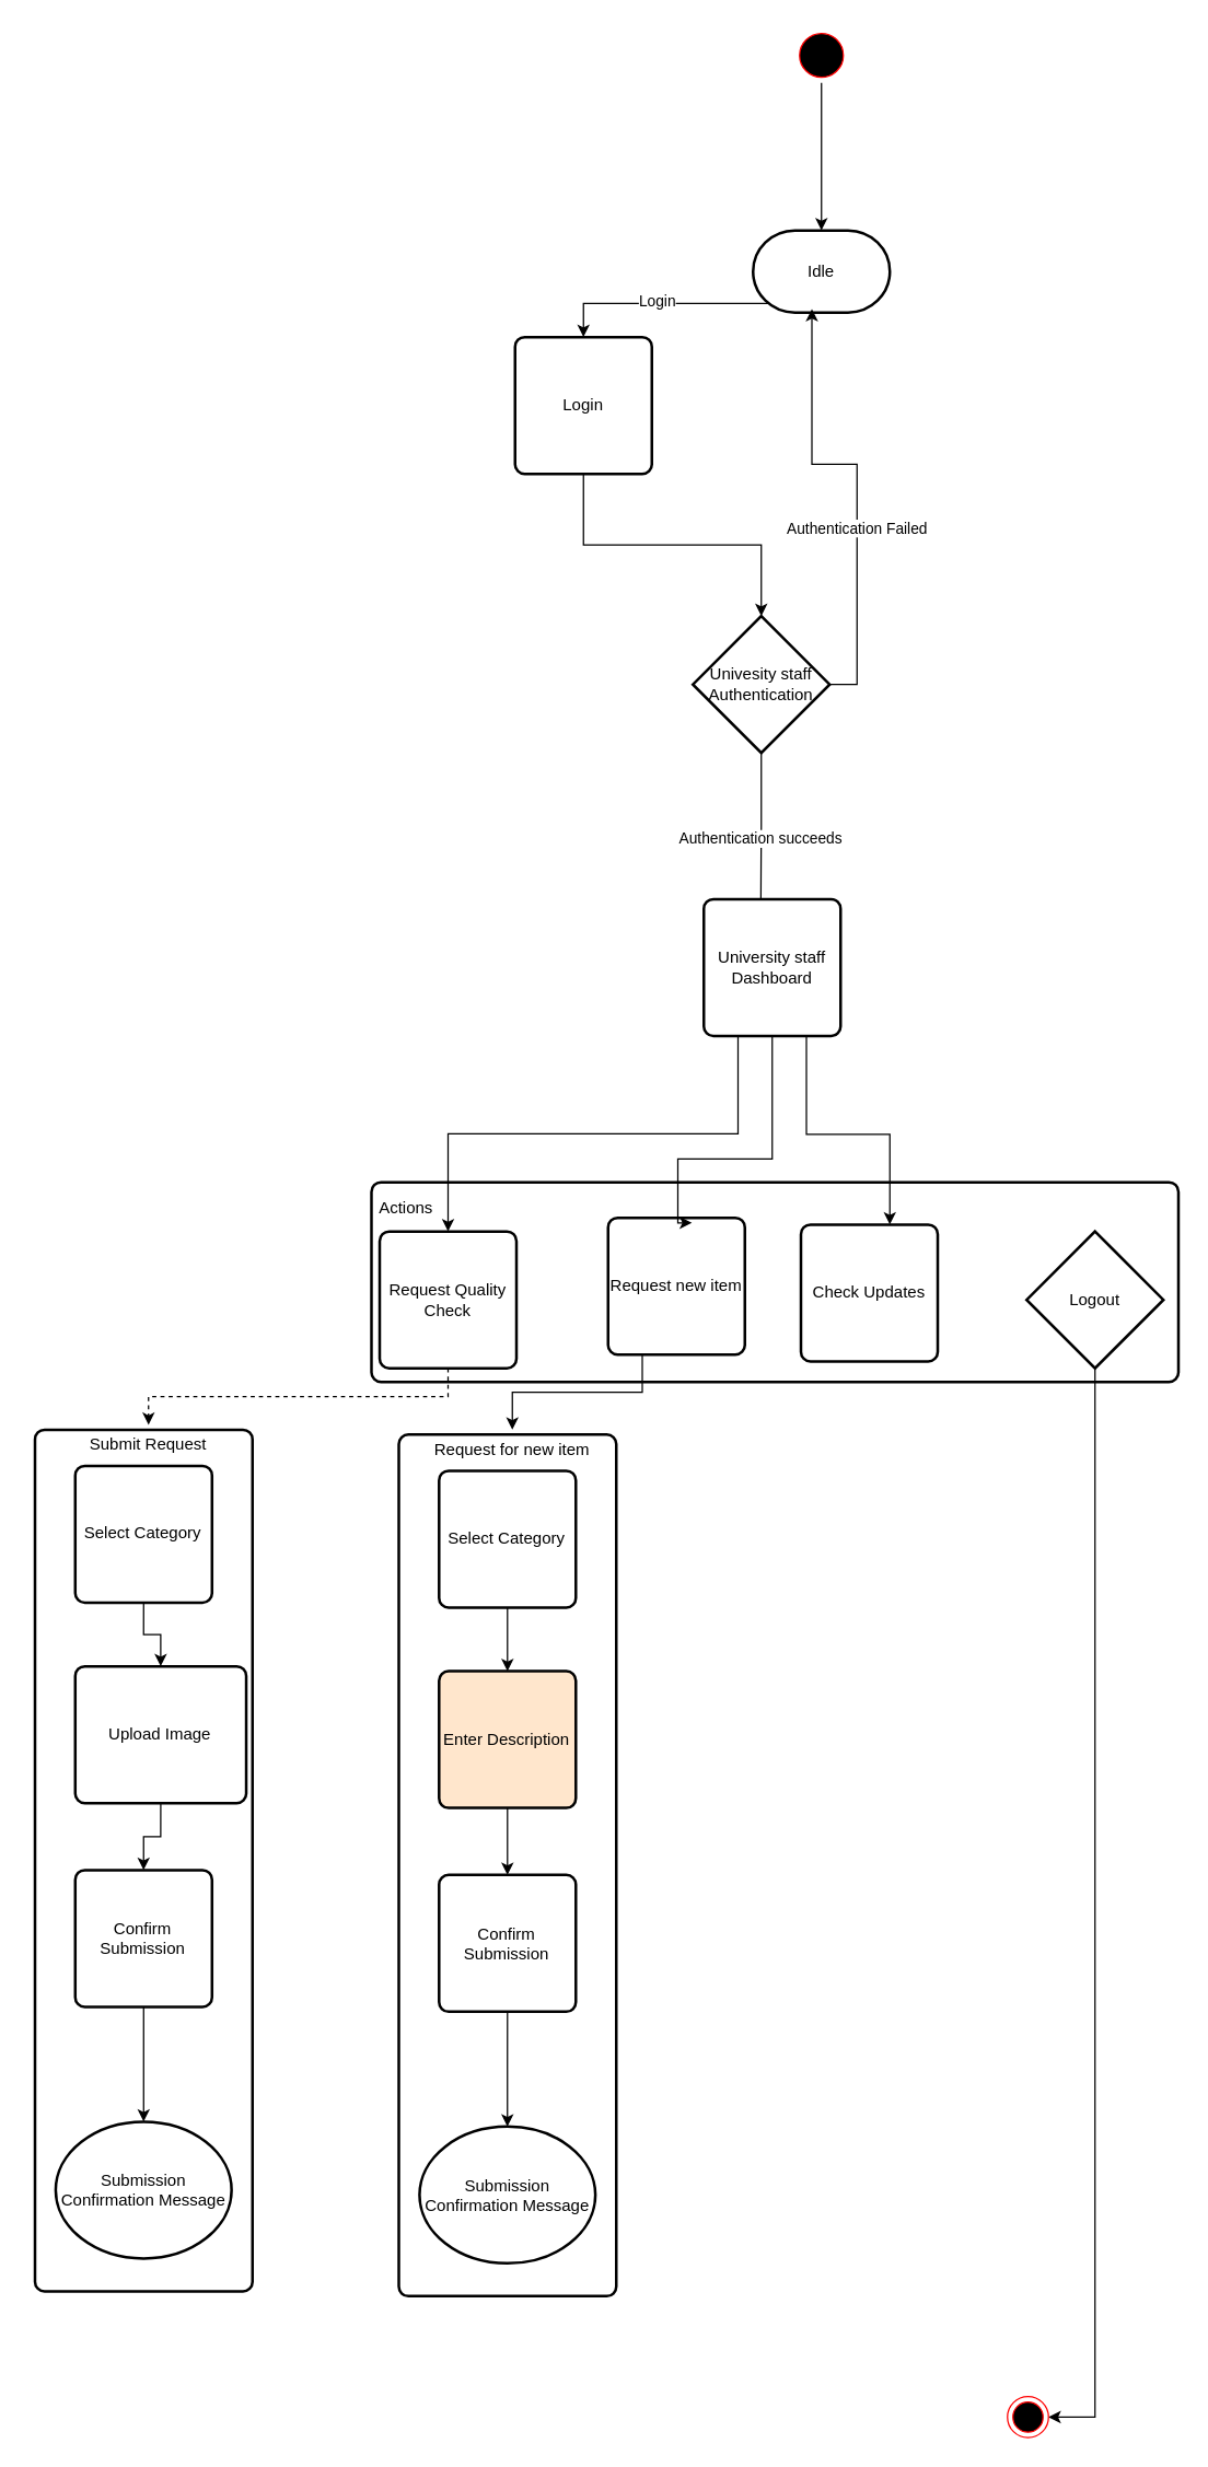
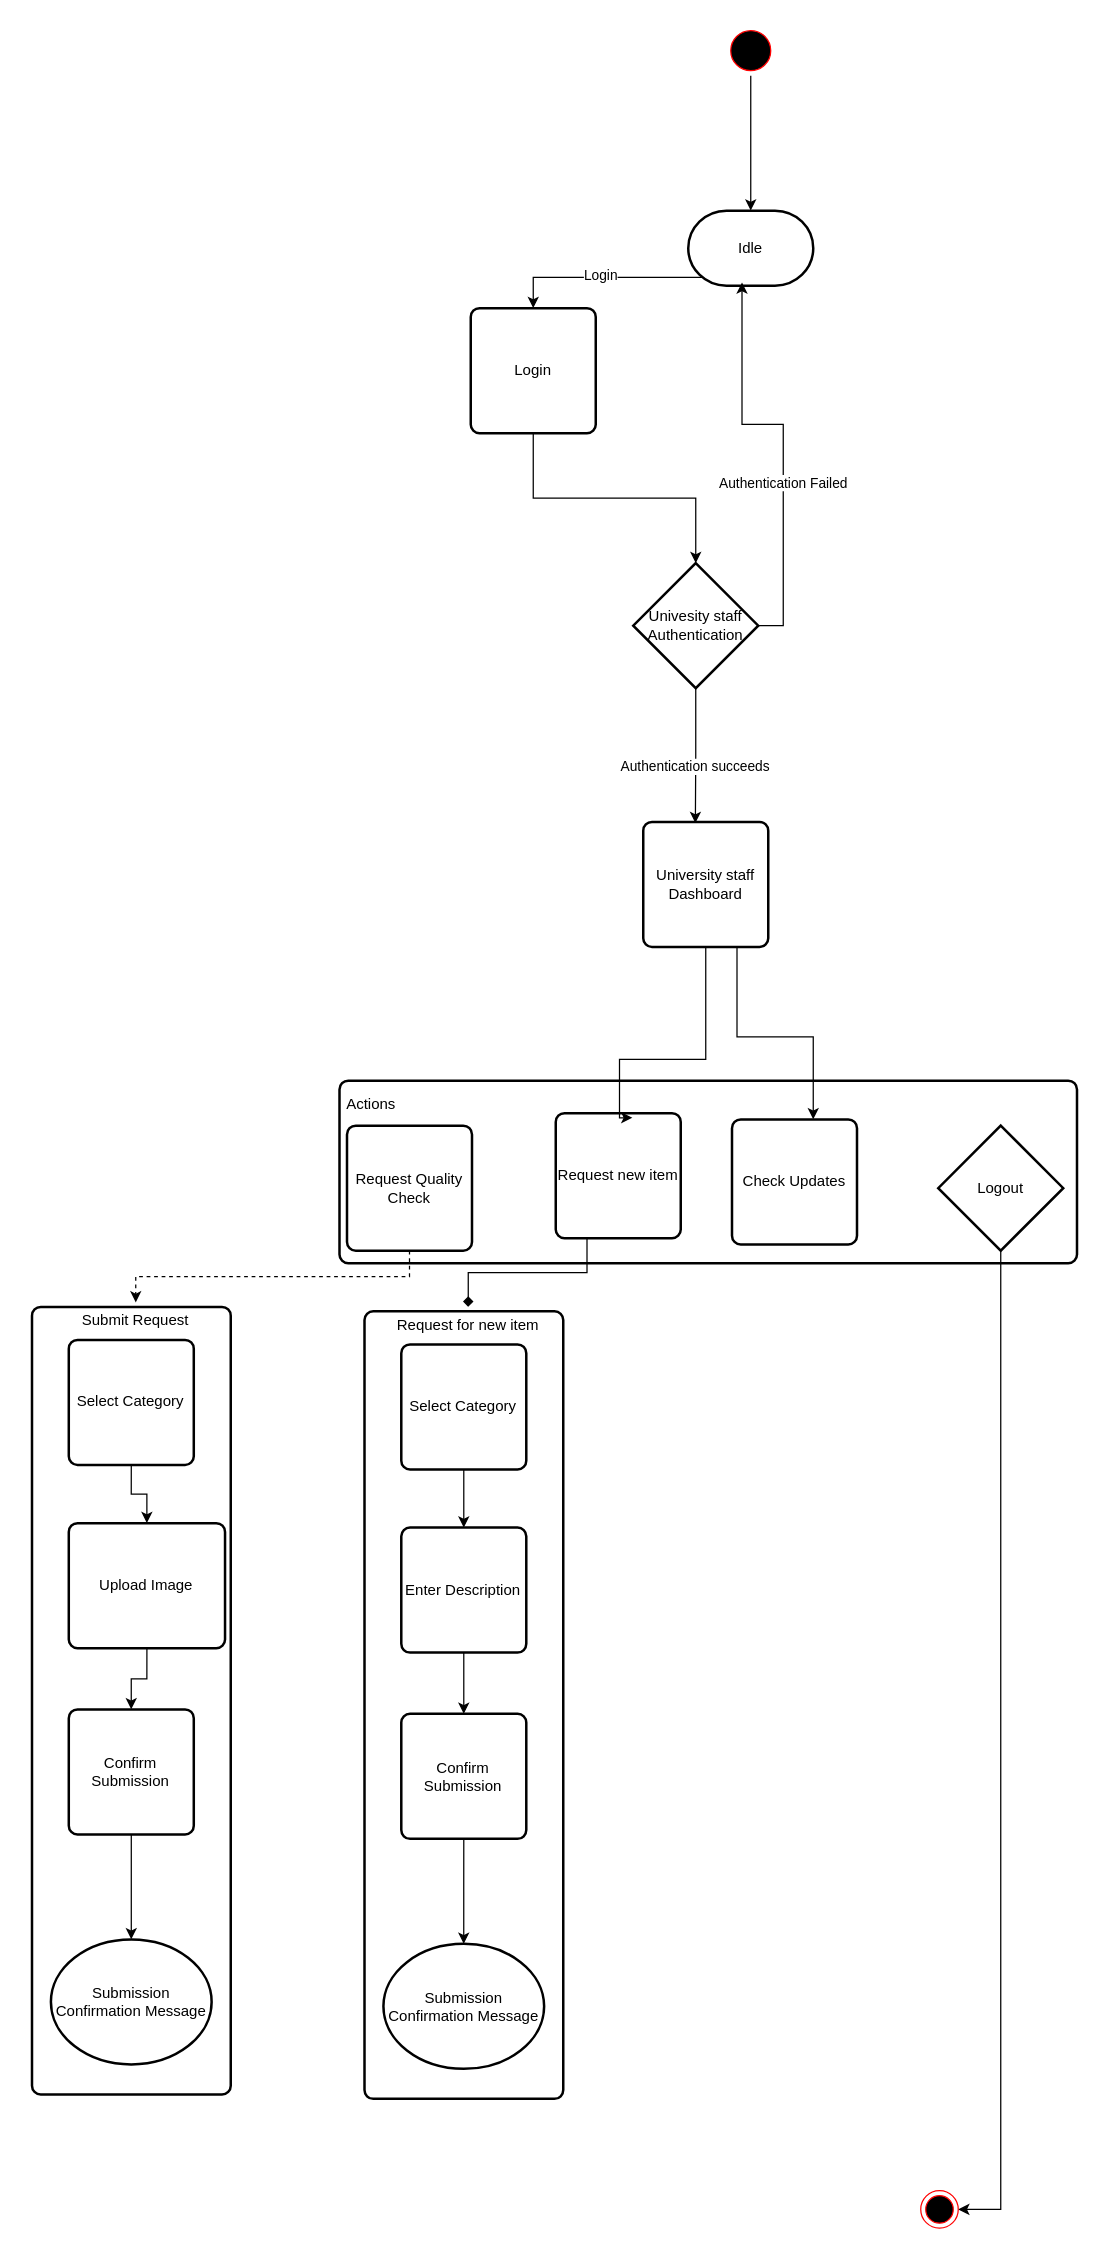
  <mxCell id="0" />
  <mxCell id="1" parent="0" />
  <mxCell id="2" value="" style="rounded=1;whiteSpace=wrap;html=1;absoluteArcSize=1;arcSize=14;strokeWidth=2;" parent="1" vertex="1"><mxGeometry x="25" y="1045" width="159" height="630" as="geometry" /></mxCell>
  <mxCell id="3" style="edgeStyle=orthogonalEdgeStyle;rounded=0;orthogonalLoop=1;jettySize=auto;html=1;exitX=0.5;exitY=1;exitDx=0;exitDy=0;" parent="1" source="4" target="7" edge="1"><mxGeometry relative="1" as="geometry" /></mxCell>
  <mxCell id="4" value="" style="ellipse;html=1;shape=startState;fillColor=#000000;strokeColor=#ff0000;" parent="1" vertex="1"><mxGeometry x="580" y="20" width="40" height="40" as="geometry" /></mxCell>
  <mxCell id="5" style="edgeStyle=orthogonalEdgeStyle;rounded=0;orthogonalLoop=1;jettySize=auto;html=1;exitX=0.11;exitY=0.89;exitDx=0;exitDy=0;exitPerimeter=0;" parent="1" source="7" target="9" edge="1"><mxGeometry relative="1" as="geometry" /></mxCell>
  <mxCell id="6" value="Login" style="edgeLabel;html=1;align=center;verticalAlign=middle;resizable=0;points=[];" parent="5" vertex="1" connectable="0"><mxGeometry x="0.032" y="-2" relative="1" as="geometry"><mxPoint as="offset" /></mxGeometry></mxCell>
  <mxCell id="7" value="Idle" style="strokeWidth=2;html=1;shape=mxgraph.flowchart.terminator;whiteSpace=wrap;" parent="1" vertex="1"><mxGeometry x="550" y="168" width="100" height="60" as="geometry" /></mxCell>
  <mxCell id="8" style="edgeStyle=orthogonalEdgeStyle;rounded=0;orthogonalLoop=1;jettySize=auto;html=1;exitX=0.5;exitY=1;exitDx=0;exitDy=0;" parent="1" source="9" target="12" edge="1"><mxGeometry relative="1" as="geometry"><mxPoint x="523.857" y="471.714" as="targetPoint" /></mxGeometry></mxCell>
  <mxCell id="9" value="Login" style="rounded=1;whiteSpace=wrap;html=1;absoluteArcSize=1;arcSize=14;strokeWidth=2;" parent="1" vertex="1"><mxGeometry x="376" y="246" width="100" height="100" as="geometry" /></mxCell>
- <mxCell id="10" style="edgeStyle=orthogonalEdgeStyle;rounded=0;orthogonalLoop=1;jettySize=auto;html=1;exitX=0.5;exitY=1;exitDx=0;exitDy=0;exitPerimeter=0;entryX=0.417;entryY=0.01;entryDx=0;entryDy=0;entryPerimeter=0;endArrow=none;" parent="1" source="12" target="18" edge="1"><mxGeometry relative="1" as="geometry"><mxPoint x="555.857" y="647.143" as="targetPoint" /></mxGeometry></mxCell>
+ <mxCell id="10" style="edgeStyle=orthogonalEdgeStyle;rounded=0;orthogonalLoop=1;jettySize=auto;html=1;exitX=0.5;exitY=1;exitDx=0;exitDy=0;exitPerimeter=0;entryX=0.417;entryY=0.01;entryDx=0;entryDy=0;entryPerimeter=0;" parent="1" source="12" target="18" edge="1"><mxGeometry relative="1" as="geometry"><mxPoint x="555.857" y="647.143" as="targetPoint" /></mxGeometry></mxCell>
  <mxCell id="11" value="Authentication succeeds&amp;nbsp;" style="edgeLabel;html=1;align=center;verticalAlign=middle;resizable=0;points=[];" parent="10" vertex="1" connectable="0"><mxGeometry x="0.167" y="1" relative="1" as="geometry"><mxPoint as="offset" /></mxGeometry></mxCell>
  <mxCell id="12" value="Univesity staff Authentication" style="strokeWidth=2;html=1;shape=mxgraph.flowchart.decision;whiteSpace=wrap;" parent="1" vertex="1"><mxGeometry x="505.997" y="450.004" width="100" height="100" as="geometry" /></mxCell>
  <mxCell id="13" style="edgeStyle=orthogonalEdgeStyle;rounded=0;orthogonalLoop=1;jettySize=auto;html=1;exitX=1;exitY=0.5;exitDx=0;exitDy=0;exitPerimeter=0;entryX=0.43;entryY=0.957;entryDx=0;entryDy=0;entryPerimeter=0;" parent="1" source="12" target="7" edge="1"><mxGeometry relative="1" as="geometry" /></mxCell>
  <mxCell id="14" value="Authentication Failed" style="edgeLabel;html=1;align=center;verticalAlign=middle;resizable=0;points=[];" parent="13" vertex="1" connectable="0"><mxGeometry x="-0.178" y="1" relative="1" as="geometry"><mxPoint as="offset" /></mxGeometry></mxCell>
  <mxCell id="15" value="" style="rounded=1;whiteSpace=wrap;html=1;absoluteArcSize=1;arcSize=14;strokeWidth=2;" parent="1" vertex="1"><mxGeometry x="271" y="864" width="590" height="146" as="geometry" /></mxCell>
- <mxCell id="16" style="edgeStyle=orthogonalEdgeStyle;rounded=0;orthogonalLoop=1;jettySize=auto;html=1;exitX=0.25;exitY=1;exitDx=0;exitDy=0;" parent="1" source="18" target="21" edge="1"><mxGeometry relative="1" as="geometry" /></mxCell>
  <mxCell id="17" style="edgeStyle=orthogonalEdgeStyle;rounded=0;orthogonalLoop=1;jettySize=auto;html=1;exitX=0.75;exitY=1;exitDx=0;exitDy=0;" parent="1" source="18" target="26" edge="1"><mxGeometry relative="1" as="geometry"><Array as="points"><mxPoint x="589" y="829" /><mxPoint x="650" y="829" /></Array></mxGeometry></mxCell>
  <mxCell id="18" value="University staff Dashboard" style="rounded=1;whiteSpace=wrap;html=1;absoluteArcSize=1;arcSize=14;strokeWidth=2;" parent="1" vertex="1"><mxGeometry x="514" y="657" width="100" height="100" as="geometry" /></mxCell>
  <mxCell id="19" value="Actions" style="text;html=1;align=center;verticalAlign=middle;resizable=0;points=[];autosize=1;strokeColor=none;fillColor=none;" parent="1" vertex="1"><mxGeometry x="267" y="870" width="57" height="26" as="geometry" /></mxCell>
  <mxCell id="20" style="edgeStyle=orthogonalEdgeStyle;rounded=0;orthogonalLoop=1;jettySize=auto;html=1;exitX=0.5;exitY=1;exitDx=0;exitDy=0;entryX=0.5;entryY=0;entryDx=0;entryDy=0;dashed=1;" parent="1" source="21" target="36" edge="1"><mxGeometry relative="1" as="geometry" /></mxCell>
  <mxCell id="21" value="Request Quality Check" style="rounded=1;whiteSpace=wrap;html=1;absoluteArcSize=1;arcSize=14;strokeWidth=2;" parent="1" vertex="1"><mxGeometry x="277" y="900" width="100" height="100" as="geometry" /></mxCell>
- <mxCell id="22" style="edgeStyle=orthogonalEdgeStyle;rounded=0;orthogonalLoop=1;jettySize=auto;html=1;exitX=0.25;exitY=1;exitDx=0;exitDy=0;" parent="1" source="23" target="45" edge="1"><mxGeometry relative="1" as="geometry" /></mxCell>
+ <mxCell id="22" style="edgeStyle=orthogonalEdgeStyle;rounded=0;orthogonalLoop=1;jettySize=auto;html=1;exitX=0.25;exitY=1;exitDx=0;exitDy=0;endArrow=diamond;" parent="1" source="23" target="45" edge="1"><mxGeometry relative="1" as="geometry" /></mxCell>
  <mxCell id="23" value="Request new item" style="rounded=1;whiteSpace=wrap;html=1;absoluteArcSize=1;arcSize=14;strokeWidth=2;" parent="1" vertex="1"><mxGeometry x="444" y="890" width="100" height="100" as="geometry" /></mxCell>
  <mxCell id="24" style="edgeStyle=orthogonalEdgeStyle;rounded=0;orthogonalLoop=1;jettySize=auto;html=1;exitX=0.5;exitY=1;exitDx=0;exitDy=0;entryX=1;entryY=0.5;entryDx=0;entryDy=0;" parent="1" source="25" target="30" edge="1"><mxGeometry relative="1" as="geometry" /></mxCell>
  <mxCell id="25" value="Logout" style="rhombus;whiteSpace=wrap;html=1;absoluteArcSize=1;arcSize=14;strokeWidth=2;" parent="1" vertex="1"><mxGeometry x="750" y="900" width="100" height="100" as="geometry" /></mxCell>
  <mxCell id="26" value="Check Updates" style="rounded=1;whiteSpace=wrap;html=1;absoluteArcSize=1;arcSize=14;strokeWidth=2;" parent="1" vertex="1"><mxGeometry x="585" y="895" width="100" height="100" as="geometry" /></mxCell>
  <mxCell id="27" style="edgeStyle=orthogonalEdgeStyle;rounded=0;orthogonalLoop=1;jettySize=auto;html=1;exitX=0.5;exitY=1;exitDx=0;exitDy=0;entryX=0.613;entryY=0.037;entryDx=0;entryDy=0;entryPerimeter=0;" parent="1" source="18" target="23" edge="1"><mxGeometry relative="1" as="geometry"><Array as="points"><mxPoint x="564" y="847" /><mxPoint x="495" y="847" /></Array></mxGeometry></mxCell>
  <mxCell id="28" style="edgeStyle=orthogonalEdgeStyle;rounded=0;orthogonalLoop=1;jettySize=auto;html=1;exitX=0.5;exitY=1;exitDx=0;exitDy=0;" parent="1" source="29" target="32" edge="1"><mxGeometry relative="1" as="geometry"><mxPoint x="104.429" y="1262" as="targetPoint" /></mxGeometry></mxCell>
  <mxCell id="29" value="Select Category" style="rounded=1;whiteSpace=wrap;html=1;absoluteArcSize=1;arcSize=14;strokeWidth=2;" parent="1" vertex="1"><mxGeometry x="54.429" y="1071.429" width="100" height="100" as="geometry" /></mxCell>
  <mxCell id="30" value="" style="ellipse;html=1;shape=endState;fillColor=#000000;strokeColor=#ff0000;" parent="1" vertex="1"><mxGeometry x="736" y="1752" width="30" height="30" as="geometry" /></mxCell>
  <mxCell id="31" style="edgeStyle=orthogonalEdgeStyle;rounded=0;orthogonalLoop=1;jettySize=auto;html=1;exitX=0.5;exitY=1;exitDx=0;exitDy=0;" parent="1" source="32" target="34" edge="1"><mxGeometry relative="1" as="geometry"><mxPoint x="104.6" y="1381.4" as="targetPoint" /></mxGeometry></mxCell>
  <mxCell id="32" value="Upload Image" style="rounded=1;whiteSpace=wrap;html=1;absoluteArcSize=1;arcSize=14;strokeWidth=2;" parent="1" vertex="1"><mxGeometry x="54.429" y="1218" width="125" height="100" as="geometry" /></mxCell>
  <mxCell id="33" style="edgeStyle=orthogonalEdgeStyle;rounded=0;orthogonalLoop=1;jettySize=auto;html=1;exitX=0.5;exitY=1;exitDx=0;exitDy=0;" parent="1" source="34" target="35" edge="1"><mxGeometry relative="1" as="geometry"><mxPoint x="104.6" y="1532.6" as="targetPoint" /></mxGeometry></mxCell>
  <mxCell id="34" value="Confirm Submission" style="rounded=1;whiteSpace=wrap;html=1;absoluteArcSize=1;arcSize=14;strokeWidth=2;" parent="1" vertex="1"><mxGeometry x="54.43" y="1367" width="100" height="100" as="geometry" /></mxCell>
  <mxCell id="35" value="Submission Confirmation Message" style="strokeWidth=2;html=1;shape=mxgraph.flowchart.start_2;whiteSpace=wrap;" parent="1" vertex="1"><mxGeometry x="40.14" y="1551" width="128.57" height="100" as="geometry" /></mxCell>
  <mxCell id="36" value="Submit Request" style="text;html=1;align=center;verticalAlign=middle;whiteSpace=wrap;rounded=0;" parent="1" vertex="1"><mxGeometry x="20" y="1041.43" width="176" height="30" as="geometry" /></mxCell>
  <mxCell id="37" value="" style="rounded=1;whiteSpace=wrap;html=1;absoluteArcSize=1;arcSize=14;strokeWidth=2;" parent="1" vertex="1"><mxGeometry x="291" y="1048.57" width="159" height="630" as="geometry" /></mxCell>
  <mxCell id="38" style="edgeStyle=orthogonalEdgeStyle;rounded=0;orthogonalLoop=1;jettySize=auto;html=1;exitX=0.5;exitY=1;exitDx=0;exitDy=0;" parent="1" source="39" target="41" edge="1"><mxGeometry relative="1" as="geometry"><mxPoint x="370.429" y="1265.57" as="targetPoint" /></mxGeometry></mxCell>
  <mxCell id="39" value="Select Category" style="rounded=1;whiteSpace=wrap;html=1;absoluteArcSize=1;arcSize=14;strokeWidth=2;" parent="1" vertex="1"><mxGeometry x="320.429" y="1074.999" width="100" height="100" as="geometry" /></mxCell>
  <mxCell id="40" style="edgeStyle=orthogonalEdgeStyle;rounded=0;orthogonalLoop=1;jettySize=auto;html=1;exitX=0.5;exitY=1;exitDx=0;exitDy=0;" parent="1" source="41" target="43" edge="1"><mxGeometry relative="1" as="geometry"><mxPoint x="370.6" y="1384.97" as="targetPoint" /></mxGeometry></mxCell>
- <mxCell id="41" value="Enter Description" style="rounded=1;whiteSpace=wrap;html=1;absoluteArcSize=1;arcSize=14;strokeWidth=2;fillColor=#ffe6cc;" parent="1" vertex="1"><mxGeometry x="320.429" y="1221.57" width="100" height="100" as="geometry" /></mxCell>
+ <mxCell id="41" value="Enter Description" style="rounded=1;whiteSpace=wrap;html=1;absoluteArcSize=1;arcSize=14;strokeWidth=2;" parent="1" vertex="1"><mxGeometry x="320.429" y="1221.57" width="100" height="100" as="geometry" /></mxCell>
  <mxCell id="42" style="edgeStyle=orthogonalEdgeStyle;rounded=0;orthogonalLoop=1;jettySize=auto;html=1;exitX=0.5;exitY=1;exitDx=0;exitDy=0;" parent="1" source="43" target="44" edge="1"><mxGeometry relative="1" as="geometry"><mxPoint x="370.6" y="1536.17" as="targetPoint" /></mxGeometry></mxCell>
  <mxCell id="43" value="Confirm Submission" style="rounded=1;whiteSpace=wrap;html=1;absoluteArcSize=1;arcSize=14;strokeWidth=2;" parent="1" vertex="1"><mxGeometry x="320.43" y="1370.57" width="100" height="100" as="geometry" /></mxCell>
  <mxCell id="44" value="Submission Confirmation Message" style="strokeWidth=2;html=1;shape=mxgraph.flowchart.start_2;whiteSpace=wrap;" parent="1" vertex="1"><mxGeometry x="306.14" y="1554.57" width="128.57" height="100" as="geometry" /></mxCell>
  <mxCell id="45" value="Request for new item" style="text;html=1;align=center;verticalAlign=middle;whiteSpace=wrap;rounded=0;" parent="1" vertex="1"><mxGeometry x="286" y="1045" width="176" height="30" as="geometry" /></mxCell>
